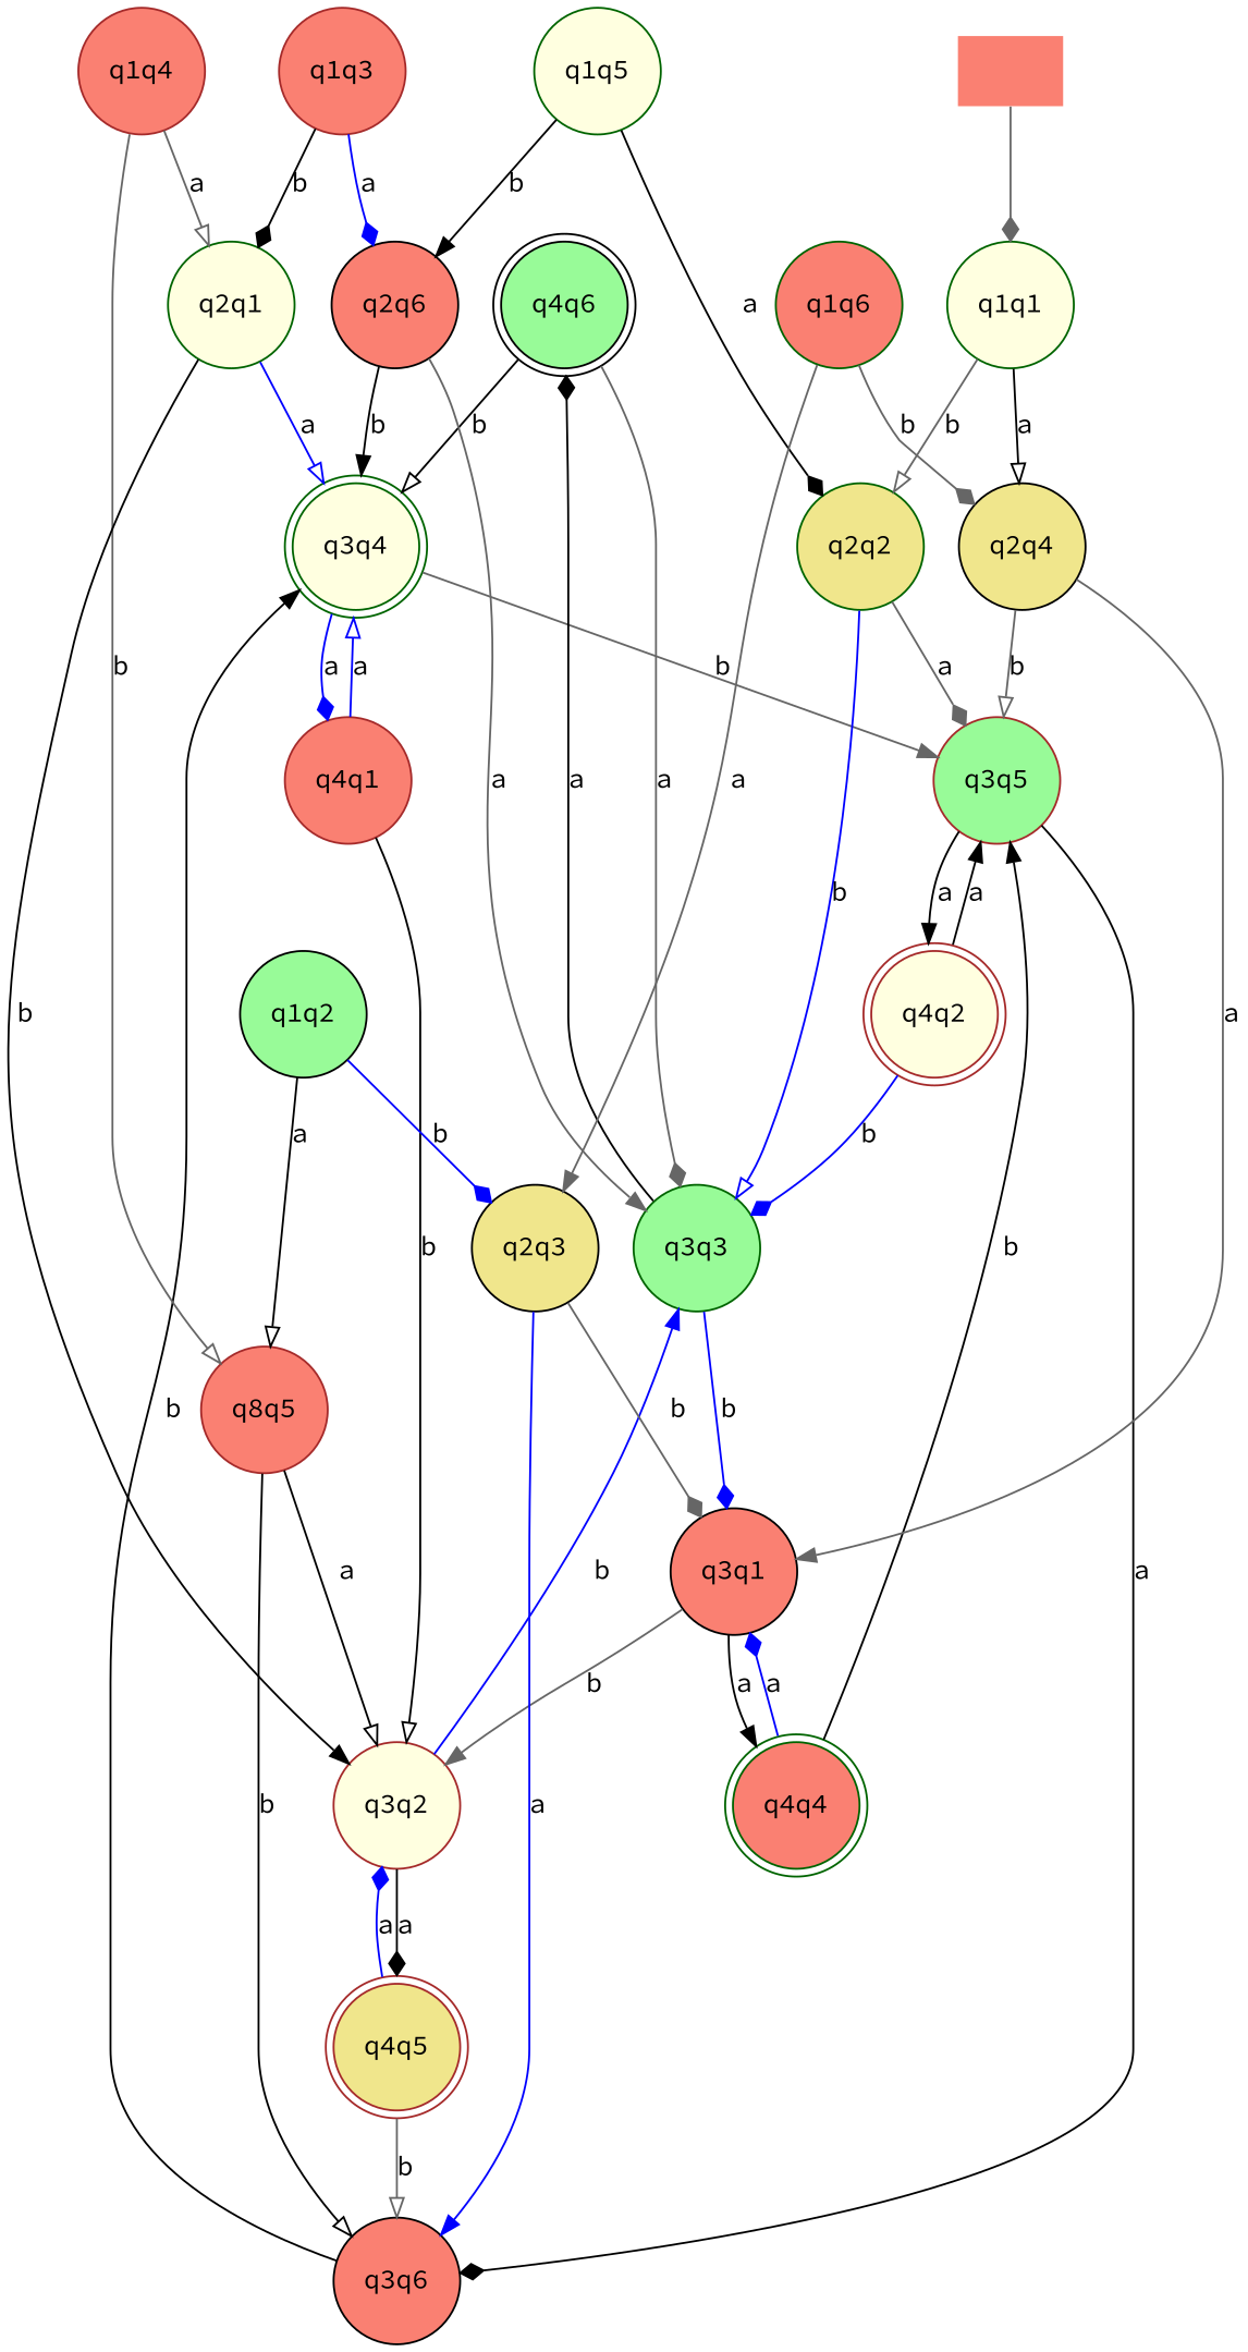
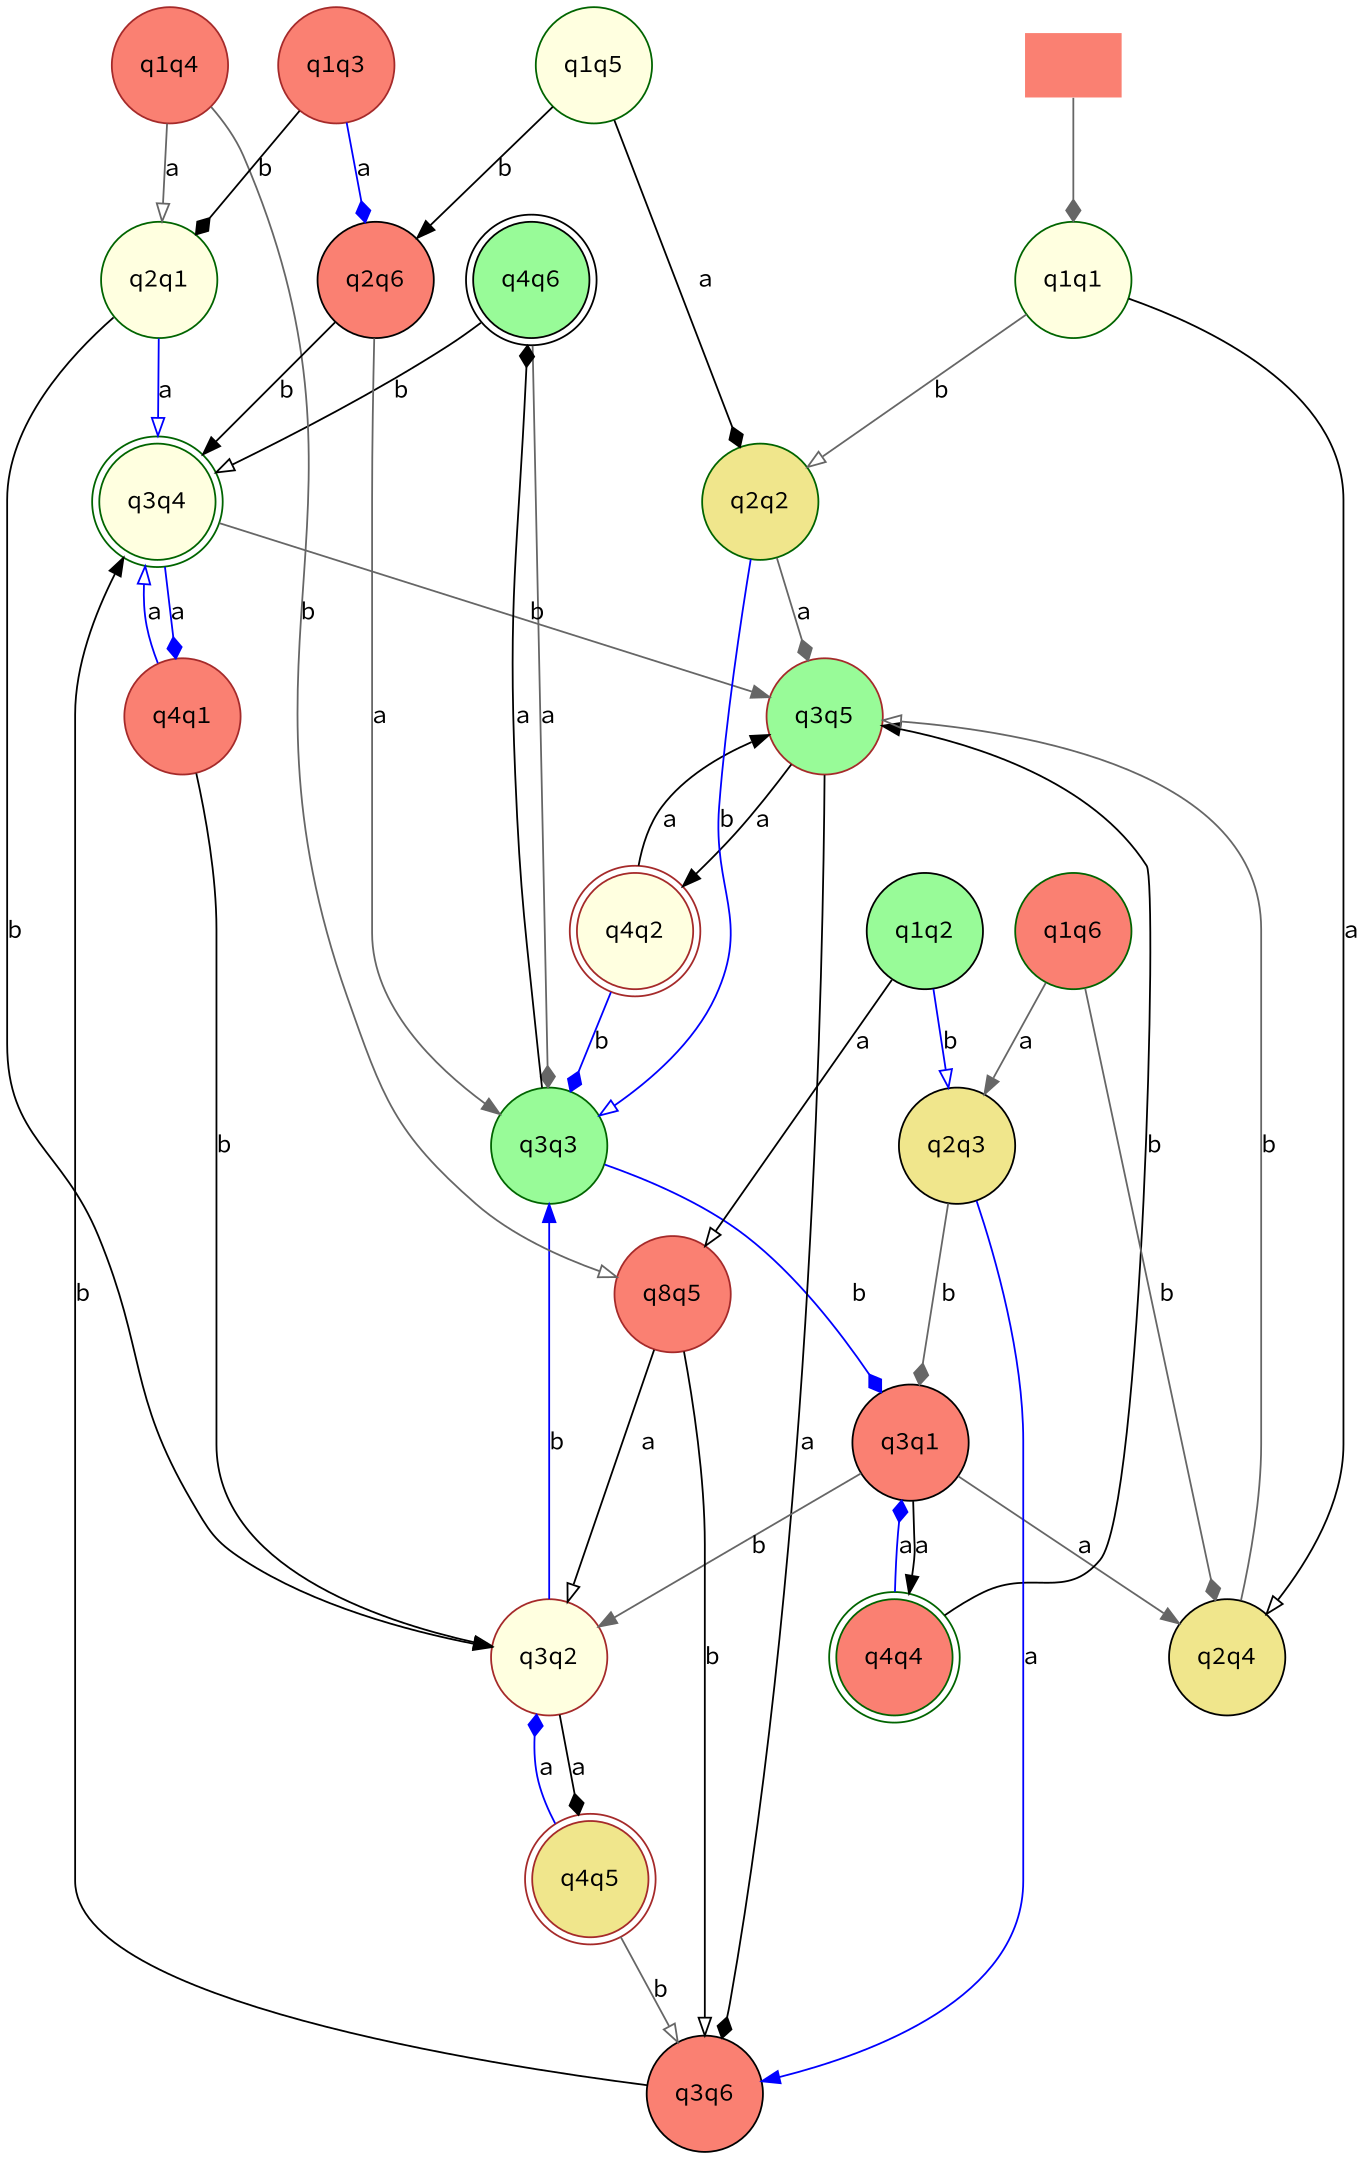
  digraph {
    fontname="Source Code Pro"
    rankdir=TB
    node [color=brown fillcolor=salmon fontname="Source Code Pro" shape=circle style=filled]
    edge [arrowhead=diamond color=black fontname="Source Code Pro"]
    q4q6 [color=black fillcolor=palegreen shape=doublecircle]
    q3q4 [color=darkgreen fillcolor=lightyellow shape=doublecircle]
    q3q3 [color=darkgreen fillcolor=palegreen]
    q3q5 [fillcolor=palegreen]
    q4q1
    q3q1 [color=black]
    q4q5 [fillcolor=khaki shape=doublecircle]
    q3q2 [fillcolor=lightyellow]
    q3q6 [color=black]
    q4q4 [color=darkgreen shape=doublecircle]
    q4q2 [fillcolor=lightyellow shape=doublecircle]
    n12 [label=q8q5]
    q1q4
    q2q1 [color=darkgreen fillcolor=lightyellow]
    "" [shape=none]
    q1q1 [color=darkgreen fillcolor=lightyellow]
    q2q4 [color=black fillcolor=khaki]
    q2q2 [color=darkgreen fillcolor=khaki]
    q1q2 [color=black fillcolor=palegreen]
    q2q3 [color=black fillcolor=khaki]
    q1q3
    q2q6 [color=black]
    q1q5 [color=darkgreen fillcolor=lightyellow]
    q1q6 [color=darkgreen]
    q4q6 -> q3q4 [arrowhead=onormal label=b]
    q4q6 -> q3q3 [color=gray40 label=a]
    q3q4 -> q3q5 [arrowhead=normal color=gray40 label=b]
    q3q4 -> q4q1 [color=blue label=a]
    q3q3 -> q4q6 [label=a]
    q3q3 -> q3q1 [color=blue label=b]
    q3q5 -> q3q6 [label=a]
    q3q5 -> q4q2 [arrowhead=normal label=a]
    q4q1 -> q3q4 [arrowhead=onormal color=blue label=a]
    q4q1 -> q3q2 [arrowhead=onormal label=b]
    q3q1 -> q3q2 [arrowhead=normal color=gray40 label=b]
    q3q1 -> q4q4 [arrowhead=normal label=a]
    q4q5 -> q3q2 [color=blue label=a]
    q4q5 -> q3q6 [arrowhead=onormal color=gray40 label=b]
    q3q2 -> q3q3 [arrowhead=normal color=blue label=b]
    q3q2 -> q4q5 [label=a]
    q3q6 -> q3q4 [arrowhead=normal label=b]
    q4q4 -> q3q5 [arrowhead=normal label=b]
    q4q4 -> q3q1 [color=blue label=a]
    q4q2 -> q3q3 [color=blue label=b]
    q4q2 -> q3q5 [arrowhead=normal label=a]
    n12 -> q3q2 [arrowhead=onormal label=a]
    n12 -> q3q6 [arrowhead=onormal label=b]
    q1q4 -> n12 [arrowhead=onormal color=gray40 label=b]
    q1q4 -> q2q1 [arrowhead=onormal color=gray40 label=a]
    q2q1 -> q3q4 [arrowhead=onormal color=blue label=a]
    q2q1 -> q3q2 [arrowhead=normal label=b]
    "" -> q1q1 [color=gray40]
    q1q1 -> q2q4 [arrowhead=onormal label=a]
    q1q1 -> q2q2 [arrowhead=onormal color=gray40 label=b]
    q2q4 -> q3q5 [arrowhead=onormal color=gray40 label=b]
-   q2q4 -> q3q1 [arrowhead=normal color=gray40 label=a]
+   q3q1 -> q2q4 [arrowhead=normal color=gray40 label=a]
    q2q2 -> q3q3 [arrowhead=onormal color=blue label=b]
    q2q2 -> q3q5 [color=gray40 label=a]
    q1q2 -> n12 [arrowhead=onormal label=a]
-   q1q2 -> q2q3 [color=blue label=b]
+   q1q2 -> q2q3 [arrowhead=onormal color=blue label=b]
    q2q3 -> q3q1 [color=gray40 label=b]
    q2q3 -> q3q6 [arrowhead=normal color=blue label=a]
    q1q3 -> q2q1 [label=b]
    q1q3 -> q2q6 [color=blue label=a]
    q2q6 -> q3q4 [arrowhead=normal label=b]
    q2q6 -> q3q3 [arrowhead=normal color=gray40 label=a]
    q1q5 -> q2q2 [label=a]
    q1q5 -> q2q6 [arrowhead=normal label=b]
    q1q6 -> q2q4 [color=gray40 label=b]
    q1q6 -> q2q3 [arrowhead=normal color=gray40 label=a]
  }
